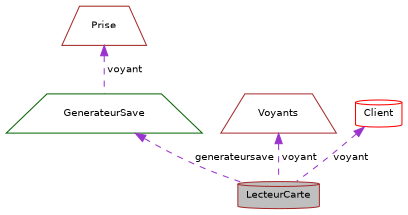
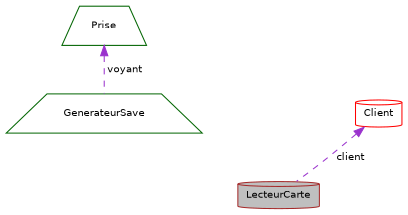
  digraph {
    node [color=brown fillcolor=white fontname=Helvetica fontsize=10 shape=trapezium style=filled]
    edge [color=darkorchid3 dir=back fontname=Helvetica fontsize=10 labelfontname=Helvetica labelfontsize=10 style=dashed]
    n1 [fillcolor=grey75 fontcolor=black height=0.2 label=LecteurCarte shape=cylinder width=0.4]
    n2 [color=darkgreen height=0.2 label=GenerateurSave width=0.4]
-   n3 [height=0.2 label=Prise width=0.4]
-   n4 [height=0.2 label=Voyants width=0.4]
+   n3 [color=darkgreen height=0.2 label=Prise width=0.4]
    n5 [color=red height=0.2 label=Client shape=cylinder width=0.4]
-   n2 -> n1 [label=" generateursave"]
    n3 -> n2 [label=" voyant"]
-   n4 -> n1 [label=" voyant"]
-   n5 -> n1 [label=" voyant"]
+   n5 -> n1 [label=" client"]
  }
